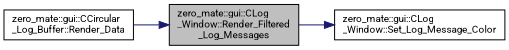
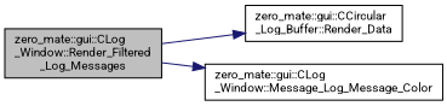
  digraph {
    fontname=Roboto
    rankdir=LR
    node [color=black fontname=Roboto fontsize=10 shape=record]
    edge [color=midnightblue fontname=Roboto fontsize=10 labelfontname=Helvetica labelfontsize=10 style=solid]
    n1 [fillcolor=grey75 fontcolor=black height=0.2 label="zero_mate::gui::CLog\l_Window::Render_Filtered\l_Log_Messages" style=filled width=0.4]
    n2 [height=0.2 label="zero_mate::gui::CCircular\l_Log_Buffer::Render_Data" width=0.4]
-   n3 [height=0.2 label="zero_mate::gui::CLog\l_Window::Set_Log_Message_Color" width=0.4]
-   n2 -> n1
+   n3 [height=0.2 label="zero_mate::gui::CLog\l_Window::Message_Log_Message_Color" width=0.4]
+   n1 -> n2
    n1 -> n3
  }
